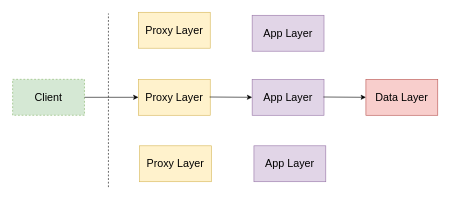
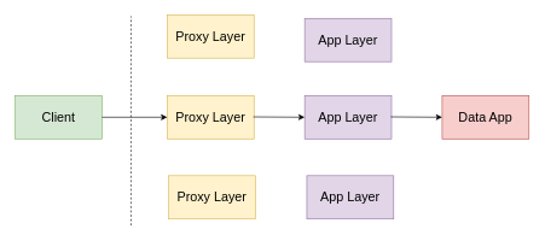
  <mxCell id="0" />
  <mxCell id="1" parent="0" />
  <mxCell id="2" value="" style="endArrow=none;dashed=1;html=1;" parent="1" edge="1"><mxGeometry width="50" height="50" relative="1" as="geometry"><mxPoint x="180" y="312" as="sourcePoint" /><mxPoint x="180" y="22" as="targetPoint" /></mxGeometry></mxCell>
- <mxCell id="3" value="&lt;font style=&quot;font-size: 18px&quot;&gt;Client&lt;/font&gt;" style="rounded=0;whiteSpace=wrap;html=1;fillColor=#d5e8d4;strokeColor=#82b366;dashed=1;" parent="1" vertex="1"><mxGeometry x="20" y="132" width="120" height="60" as="geometry" /></mxCell>
+ <mxCell id="3" value="&lt;font style=&quot;font-size: 18px&quot;&gt;Client&lt;/font&gt;" style="rounded=0;whiteSpace=wrap;html=1;fillColor=#d5e8d4;strokeColor=#82b366;" parent="1" vertex="1"><mxGeometry x="20" y="132" width="120" height="60" as="geometry" /></mxCell>
  <mxCell id="4" value="&lt;font style=&quot;font-size: 18px&quot;&gt;Proxy Layer&lt;/font&gt;" style="rounded=0;whiteSpace=wrap;html=1;fillColor=#fff2cc;strokeColor=#d6b656;" parent="1" vertex="1"><mxGeometry x="230" y="132" width="120" height="60" as="geometry" /></mxCell>
  <mxCell id="5" value="&lt;font style=&quot;font-size: 18px&quot;&gt;App Layer&lt;/font&gt;" style="rounded=0;whiteSpace=wrap;html=1;fillColor=#e1d5e7;strokeColor=#9673a6;" parent="1" vertex="1"><mxGeometry x="420" y="132" width="120" height="60" as="geometry" /></mxCell>
- <mxCell id="6" value="&lt;font style=&quot;font-size: 18px&quot;&gt;Data Layer&lt;/font&gt;" style="rounded=0;whiteSpace=wrap;html=1;fillColor=#f8cecc;strokeColor=#b85450;" parent="1" vertex="1"><mxGeometry x="610" y="132" width="120" height="60" as="geometry" /></mxCell>
+ <mxCell id="6" value="&lt;font style=&quot;font-size: 18px&quot;&gt;Data App&lt;/font&gt;" style="rounded=0;whiteSpace=wrap;html=1;fillColor=#f8cecc;strokeColor=#b85450;" parent="1" vertex="1"><mxGeometry x="610" y="132" width="120" height="60" as="geometry" /></mxCell>
  <mxCell id="7" value="" style="endArrow=classic;html=1;entryX=0;entryY=0.5;entryDx=0;entryDy=0;exitX=1;exitY=0.5;exitDx=0;exitDy=0;" parent="1" source="3" target="4" edge="1"><mxGeometry width="50" height="50" relative="1" as="geometry"><mxPoint x="160" y="182" as="sourcePoint" /><mxPoint x="210" y="132" as="targetPoint" /></mxGeometry></mxCell>
  <mxCell id="8" value="" style="endArrow=classic;html=1;exitX=1;exitY=0.5;exitDx=0;exitDy=0;" parent="1" edge="1"><mxGeometry width="50" height="50" relative="1" as="geometry"><mxPoint x="349" y="161.5" as="sourcePoint" /><mxPoint x="420" y="162" as="targetPoint" /></mxGeometry></mxCell>
  <mxCell id="9" value="" style="endArrow=classic;html=1;exitX=1;exitY=0.5;exitDx=0;exitDy=0;" parent="1" edge="1"><mxGeometry width="50" height="50" relative="1" as="geometry"><mxPoint x="539" y="161.5" as="sourcePoint" /><mxPoint x="610" y="162" as="targetPoint" /></mxGeometry></mxCell>
  <mxCell id="10" value="&lt;font style=&quot;font-size: 18px&quot;&gt;App Layer&lt;/font&gt;" style="rounded=0;whiteSpace=wrap;html=1;fillColor=#e1d5e7;strokeColor=#9673a6;" parent="1" vertex="1"><mxGeometry x="420" y="25" width="120" height="60" as="geometry" /></mxCell>
  <mxCell id="11" value="&lt;font style=&quot;font-size: 18px&quot;&gt;App Layer&lt;/font&gt;" style="rounded=0;whiteSpace=wrap;html=1;fillColor=#e1d5e7;strokeColor=#9673a6;" parent="1" vertex="1"><mxGeometry x="423" y="243" width="120" height="60" as="geometry" /></mxCell>
  <mxCell id="12" value="&lt;font style=&quot;font-size: 18px&quot;&gt;Proxy Layer&lt;/font&gt;" style="rounded=0;whiteSpace=wrap;html=1;fillColor=#fff2cc;strokeColor=#d6b656;" parent="1" vertex="1"><mxGeometry x="230" y="20" width="120" height="60" as="geometry" /></mxCell>
  <mxCell id="13" value="&lt;font style=&quot;font-size: 18px&quot;&gt;Proxy Layer&lt;/font&gt;" style="rounded=0;whiteSpace=wrap;html=1;fillColor=#fff2cc;strokeColor=#d6b656;" parent="1" vertex="1"><mxGeometry x="232" y="243" width="120" height="60" as="geometry" /></mxCell>
